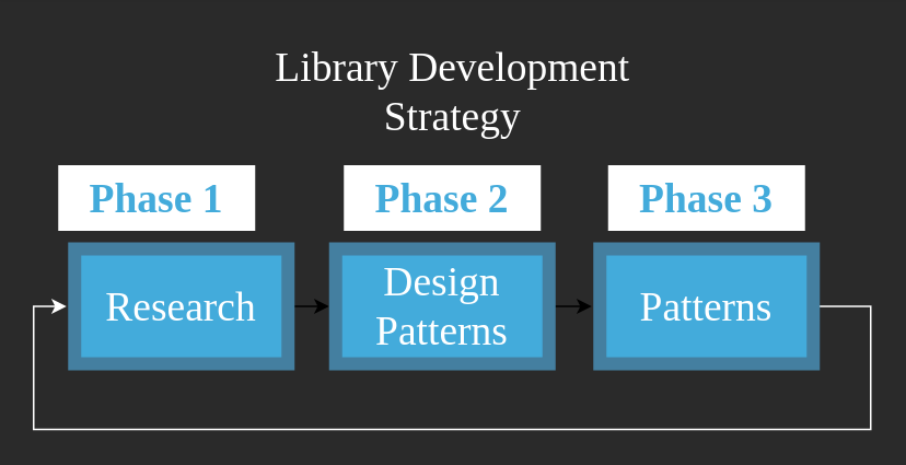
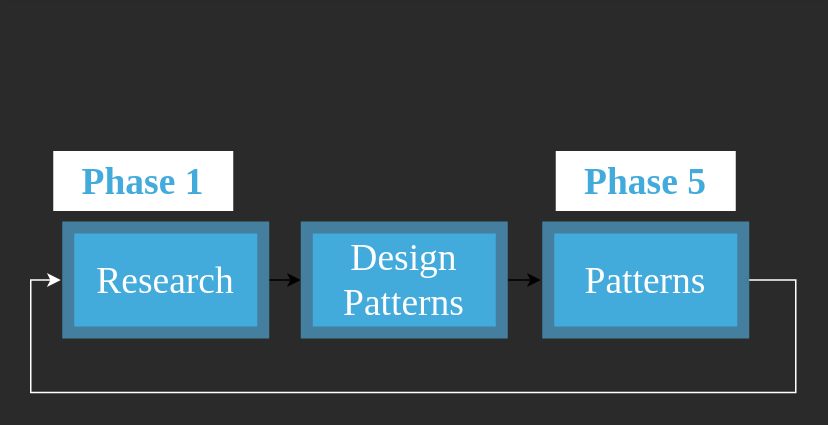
  <mxCell id="0" />
  <mxCell id="1" parent="0" />
  <mxCell id="2" value="&lt;font style=&quot;font-size: 25px;&quot;&gt;Phase 1&lt;/font&gt;" style="text;html=1;strokeColor=none;fillColor=default;align=center;verticalAlign=middle;whiteSpace=wrap;rounded=0;fontFamily=Soleil Family;fontSource=https%3A%2F%2Fuse.typekit.net%2Fwml1jjq.css;fontStyle=1;labelBackgroundColor=none;fontColor=#43ABDB;" vertex="1" parent="1"><mxGeometry x="35" y="100" width="120" height="40" as="geometry" /></mxCell>
  <mxCell id="3" style="edgeStyle=orthogonalEdgeStyle;rounded=0;orthogonalLoop=1;jettySize=auto;html=1;fontFamily=Montserrat;fontSource=http%3A%2F%2Ffonts.cdnfonts.com%2Fcss%2Fmontserrat;fontSize=25;fontColor=#FFFFFF;" edge="1" parent="1" source="4"><mxGeometry relative="1" as="geometry"><mxPoint x="200" y="186" as="targetPoint" /></mxGeometry></mxCell>
  <mxCell id="4" value="Research" style="rounded=0;whiteSpace=wrap;html=1;fontFamily=Montserrat;fontSource=http%3A%2F%2Ffonts.cdnfonts.com%2Fcss%2Fmontserrat;fontSize=25;fontColor=#FFFFFF;fillColor=#43ABDB;strokeColor=#447fa0;strokeWidth=8;" vertex="1" parent="1"><mxGeometry x="45" y="151" width="130" height="70" as="geometry" /></mxCell>
- <mxCell id="5" value="&lt;font style=&quot;font-size: 25px;&quot;&gt;Phase 2&lt;/font&gt;" style="text;html=1;strokeColor=none;fillColor=default;align=center;verticalAlign=middle;whiteSpace=wrap;rounded=0;fontFamily=Montserrat;fontSource=http%3A%2F%2Ffonts.cdnfonts.com%2Fcss%2Fmontserrat;fontStyle=1;labelBackgroundColor=none;fontColor=#43ABDB;" vertex="1" parent="1"><mxGeometry x="209" y="100" width="120" height="40" as="geometry" /></mxCell>
  <mxCell id="6" style="edgeStyle=orthogonalEdgeStyle;rounded=0;orthogonalLoop=1;jettySize=auto;html=1;fontFamily=Montserrat;fontSource=http%3A%2F%2Ffonts.cdnfonts.com%2Fcss%2Fmontserrat;fontSize=25;fontColor=#FFFFFF;jumpSize=1;" edge="1" parent="1" source="7"><mxGeometry relative="1" as="geometry"><mxPoint x="360" y="186" as="targetPoint" /></mxGeometry></mxCell>
  <mxCell id="7" value="Design Patterns" style="rounded=0;whiteSpace=wrap;html=1;fontFamily=Montserrat;fontSource=http%3A%2F%2Ffonts.cdnfonts.com%2Fcss%2Fmontserrat;fontSize=25;fontColor=#FFFFFF;fillColor=#43ABDB;strokeColor=#447fa0;strokeWidth=8;" vertex="1" parent="1"><mxGeometry x="204" y="151" width="130" height="70" as="geometry" /></mxCell>
- <mxCell id="8" value="&lt;font style=&quot;font-size: 25px;&quot;&gt;Phase 3&lt;/font&gt;" style="text;html=1;strokeColor=none;fillColor=default;align=center;verticalAlign=middle;whiteSpace=wrap;rounded=0;fontFamily=Montserrat;fontSource=http%3A%2F%2Ffonts.cdnfonts.com%2Fcss%2Fmontserrat;fontStyle=1;labelBackgroundColor=none;fontColor=#43ABDB;" vertex="1" parent="1"><mxGeometry x="370" y="100" width="120" height="40" as="geometry" /></mxCell>
+ <mxCell id="8" value="&lt;font style=&quot;font-size: 25px;&quot;&gt;Phase 5&lt;/font&gt;" style="text;html=1;strokeColor=none;fillColor=default;align=center;verticalAlign=middle;whiteSpace=wrap;rounded=0;fontFamily=Montserrat;fontSource=http%3A%2F%2Ffonts.cdnfonts.com%2Fcss%2Fmontserrat;fontStyle=1;labelBackgroundColor=none;fontColor=#43ABDB;" vertex="1" parent="1"><mxGeometry x="370" y="100" width="120" height="40" as="geometry" /></mxCell>
  <mxCell id="9" style="edgeStyle=orthogonalEdgeStyle;rounded=0;jumpSize=0;orthogonalLoop=1;jettySize=auto;html=1;fontFamily=Montserrat;fontSource=http%3A%2F%2Ffonts.cdnfonts.com%2Fcss%2Fmontserrat;fontSize=25;fontColor=#FFFFFF;strokeColor=#FFFFFF;" edge="1" parent="1" source="10"><mxGeometry relative="1" as="geometry"><mxPoint x="40" y="186" as="targetPoint" /><Array as="points"><mxPoint x="530" y="186" /><mxPoint x="530" y="261" /><mxPoint x="20" y="261" /><mxPoint x="20" y="186" /></Array></mxGeometry></mxCell>
  <mxCell id="10" value="Patterns" style="rounded=0;whiteSpace=wrap;html=1;fontFamily=Montserrat;fontSource=http%3A%2F%2Ffonts.cdnfonts.com%2Fcss%2Fmontserrat;fontSize=25;fontColor=#FFFFFF;fillColor=#43ABDB;strokeColor=#447fa0;strokeWidth=8;" vertex="1" parent="1"><mxGeometry x="365" y="151" width="130" height="70" as="geometry" /></mxCell>
- <mxCell id="11" value="Library Development Strategy" style="text;html=1;strokeColor=none;fillColor=none;align=center;verticalAlign=middle;whiteSpace=wrap;rounded=0;labelBackgroundColor=none;fontFamily=Montserrat;fontSource=http%3A%2F%2Ffonts.cdnfonts.com%2Fcss%2Fmontserrat;fontSize=25;fontColor=#FFFFFF;" vertex="1" parent="1"><mxGeometry x="133" y="20" width="285" height="70" as="geometry" /></mxCell>
